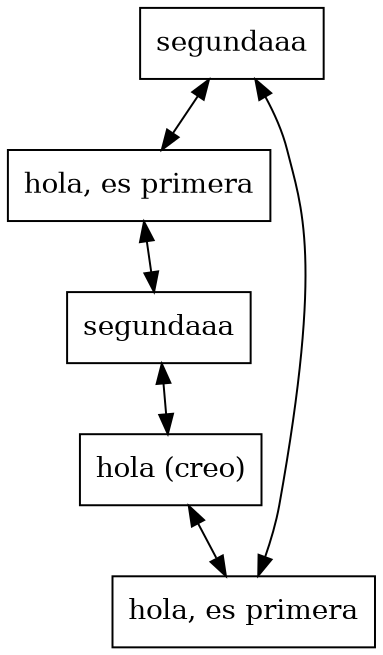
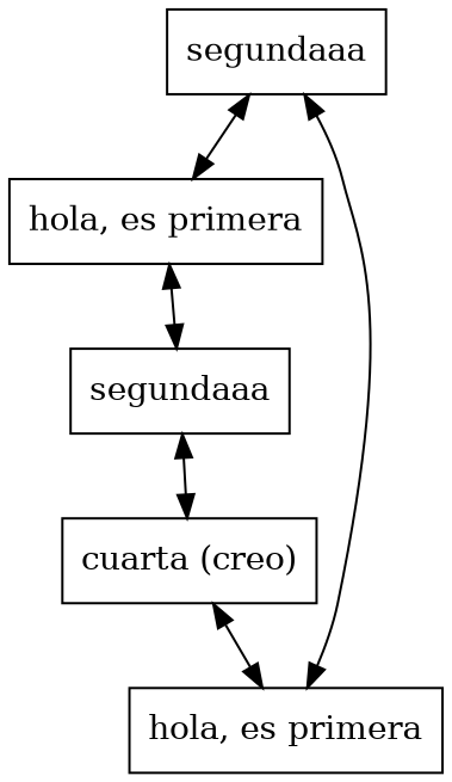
  digraph {
    rankdir=TB
    node [shape=box]
    edge [dir=both]
    n1 [label=segundaaa]
    n2 [label="hola, es primera"]
    n3 [label=segundaaa]
-   n4 [label="hola (creo)"]
+   n4 [label="cuarta (creo)"]
    n5 [label="hola, es primera"]
    n1 -> n2
    n2 -> n3
    n3 -> n4
    n4 -> n5
    n5 -> n1
  }
